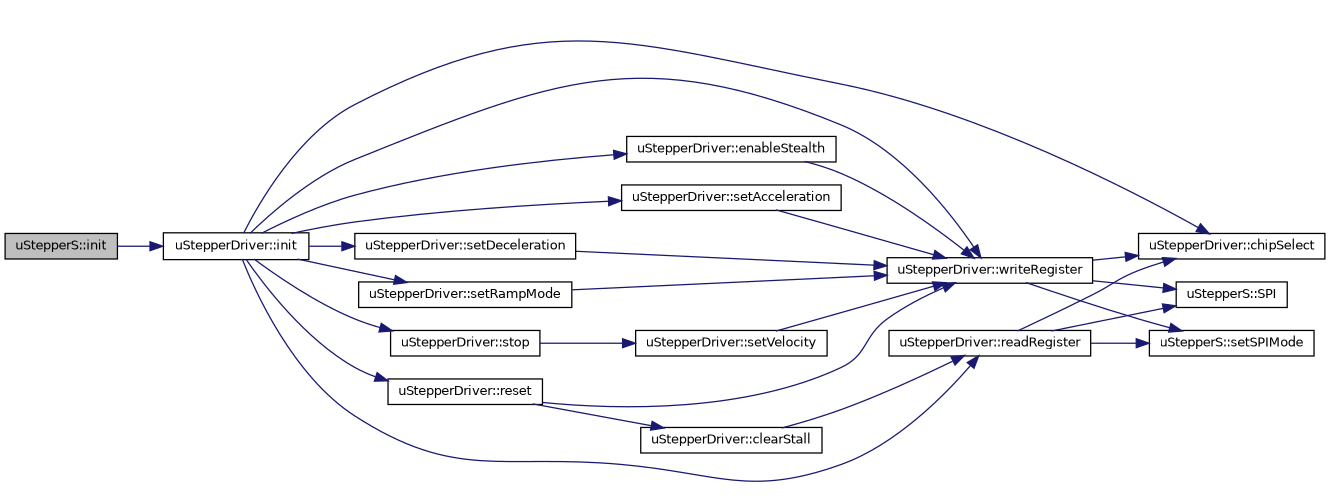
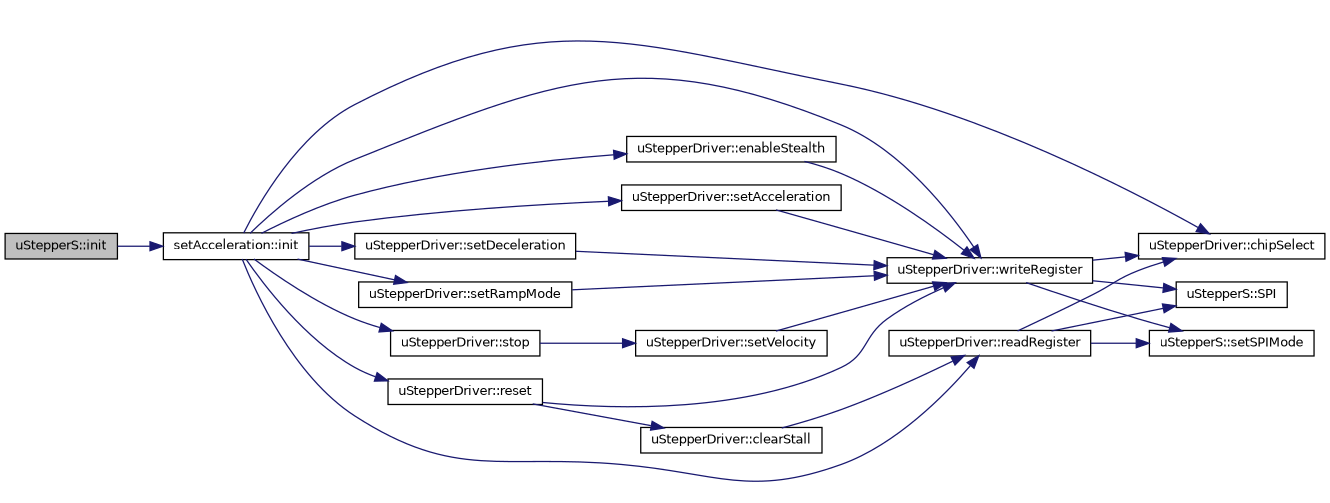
  digraph {
    rankdir=LR
    node [color=black fillcolor=white fontname=Helvetica fontsize=10 shape=record style=filled]
    edge [color=midnightblue fontname=Helvetica fontsize=10 labelfontname=Helvetica labelfontsize=10 style=solid]
    n1 [fillcolor=grey75 fontcolor=black height=0.2 label="uStepperS::init" width=0.4]
-   n2 [height=0.2 label="uStepperDriver::init" width=0.4]
+   n2 [height=0.2 label="setAcceleration::init" width=0.4]
    n3 [height=0.2 label="uStepperDriver::chipSelect" width=0.4]
    n4 [height=0.2 label="uStepperDriver::enableStealth" width=0.4]
    n5 [height=0.2 label="uStepperDriver::readRegister" width=0.4]
    n6 [height=0.2 label="uStepperDriver::writeRegister" width=0.4]
    n7 [height=0.2 label="uStepperDriver::reset" width=0.4]
    n8 [height=0.2 label="uStepperDriver::setAcceleration" width=0.4]
    n9 [height=0.2 label="uStepperDriver::setDeceleration" width=0.4]
    n10 [height=0.2 label="uStepperDriver::setRampMode" width=0.4]
    n11 [height=0.2 label="uStepperDriver::stop" width=0.4]
    n12 [height=0.2 label="uStepperS::setSPIMode" width=0.4]
    n13 [height=0.2 label="uStepperS::SPI" width=0.4]
    n14 [height=0.2 label="uStepperDriver::clearStall" width=0.4]
    n15 [height=0.2 label="uStepperDriver::setVelocity" width=0.4]
    n1 -> n2
    n2 -> n3
    n2 -> n4
    n2 -> n5
    n2 -> n6
    n2 -> n7
    n2 -> n8
    n2 -> n9
    n2 -> n10
    n2 -> n11
    n4 -> n6
    n5 -> n3
    n5 -> n12
    n5 -> n13
    n6 -> n3
    n6 -> n12
    n6 -> n13
    n7 -> n6
    n7 -> n14
    n8 -> n6
    n9 -> n6
    n10 -> n6
    n11 -> n15
    n14 -> n5
    n15 -> n6
  }
